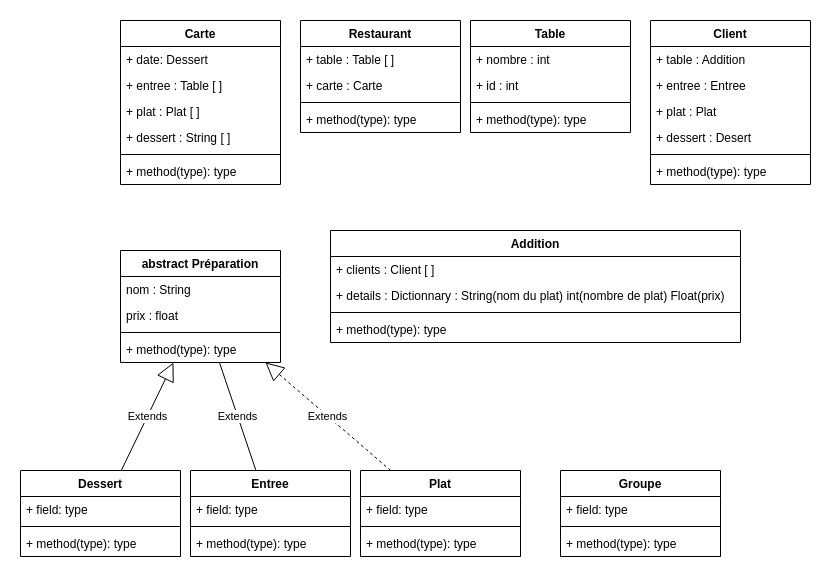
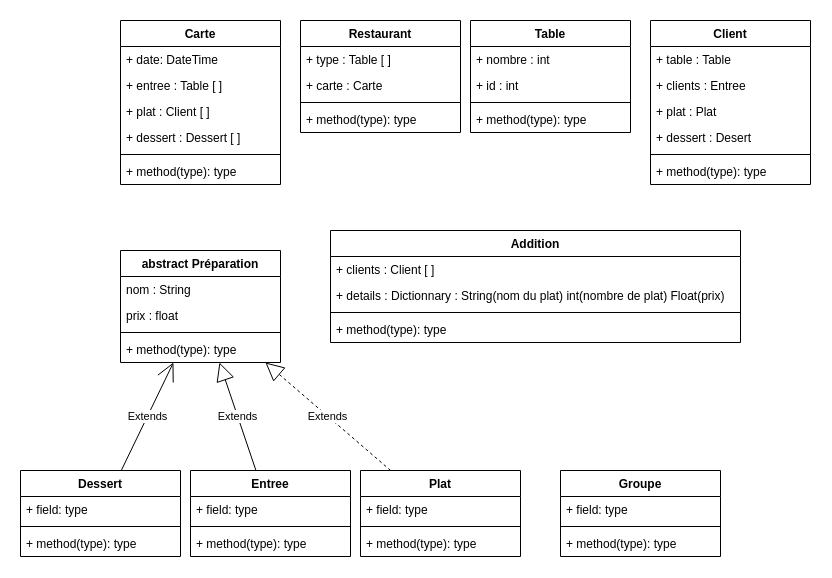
  <mxCell id="0" />
  <mxCell id="1" parent="0" />
  <mxCell id="2" value="Restaurant" style="swimlane;fontStyle=1;align=center;verticalAlign=top;childLayout=stackLayout;horizontal=1;startSize=26;horizontalStack=0;resizeParent=1;resizeParentMax=0;resizeLast=0;collapsible=1;marginBottom=0;" vertex="1" parent="1"><mxGeometry x="300" y="20" width="160" height="112" as="geometry" /></mxCell>
- <mxCell id="3" value="+ table : Table [ ]&#10;" style="text;strokeColor=none;fillColor=none;align=left;verticalAlign=top;spacingLeft=4;spacingRight=4;overflow=hidden;rotatable=0;points=[[0,0.5],[1,0.5]];portConstraint=eastwest;" vertex="1" parent="2"><mxGeometry y="26" width="160" height="26" as="geometry" /></mxCell>
+ <mxCell id="3" value="+ type : Table [ ]&#10;" style="text;strokeColor=none;fillColor=none;align=left;verticalAlign=top;spacingLeft=4;spacingRight=4;overflow=hidden;rotatable=0;points=[[0,0.5],[1,0.5]];portConstraint=eastwest;" vertex="1" parent="2"><mxGeometry y="26" width="160" height="26" as="geometry" /></mxCell>
  <mxCell id="4" value="+ carte : Carte" style="text;strokeColor=none;fillColor=none;align=left;verticalAlign=top;spacingLeft=4;spacingRight=4;overflow=hidden;rotatable=0;points=[[0,0.5],[1,0.5]];portConstraint=eastwest;" vertex="1" parent="2"><mxGeometry y="52" width="160" height="26" as="geometry" /></mxCell>
  <mxCell id="5" value="" style="line;strokeWidth=1;fillColor=none;align=left;verticalAlign=middle;spacingTop=-1;spacingLeft=3;spacingRight=3;rotatable=0;labelPosition=right;points=[];portConstraint=eastwest;" vertex="1" parent="2"><mxGeometry y="78" width="160" height="8" as="geometry" /></mxCell>
  <mxCell id="6" value="+ method(type): type" style="text;strokeColor=none;fillColor=none;align=left;verticalAlign=top;spacingLeft=4;spacingRight=4;overflow=hidden;rotatable=0;points=[[0,0.5],[1,0.5]];portConstraint=eastwest;" vertex="1" parent="2"><mxGeometry y="86" width="160" height="26" as="geometry" /></mxCell>
  <mxCell id="7" value="Table" style="swimlane;fontStyle=1;align=center;verticalAlign=top;childLayout=stackLayout;horizontal=1;startSize=26;horizontalStack=0;resizeParent=1;resizeParentMax=0;resizeLast=0;collapsible=1;marginBottom=0;" vertex="1" parent="1"><mxGeometry x="470" y="20" width="160" height="112" as="geometry" /></mxCell>
  <mxCell id="8" value="+ nombre : int" style="text;strokeColor=none;fillColor=none;align=left;verticalAlign=top;spacingLeft=4;spacingRight=4;overflow=hidden;rotatable=0;points=[[0,0.5],[1,0.5]];portConstraint=eastwest;" vertex="1" parent="7"><mxGeometry y="26" width="160" height="26" as="geometry" /></mxCell>
  <mxCell id="9" value="+ id : int" style="text;strokeColor=none;fillColor=none;align=left;verticalAlign=top;spacingLeft=4;spacingRight=4;overflow=hidden;rotatable=0;points=[[0,0.5],[1,0.5]];portConstraint=eastwest;" vertex="1" parent="7"><mxGeometry y="52" width="160" height="26" as="geometry" /></mxCell>
  <mxCell id="10" value="" style="line;strokeWidth=1;fillColor=none;align=left;verticalAlign=middle;spacingTop=-1;spacingLeft=3;spacingRight=3;rotatable=0;labelPosition=right;points=[];portConstraint=eastwest;" vertex="1" parent="7"><mxGeometry y="78" width="160" height="8" as="geometry" /></mxCell>
  <mxCell id="11" value="+ method(type): type" style="text;strokeColor=none;fillColor=none;align=left;verticalAlign=top;spacingLeft=4;spacingRight=4;overflow=hidden;rotatable=0;points=[[0,0.5],[1,0.5]];portConstraint=eastwest;" vertex="1" parent="7"><mxGeometry y="86" width="160" height="26" as="geometry" /></mxCell>
  <mxCell id="12" value="Carte&#10;" style="swimlane;fontStyle=1;align=center;verticalAlign=top;childLayout=stackLayout;horizontal=1;startSize=26;horizontalStack=0;resizeParent=1;resizeParentMax=0;resizeLast=0;collapsible=1;marginBottom=0;" vertex="1" parent="1"><mxGeometry x="120" y="20" width="160" height="164" as="geometry" /></mxCell>
- <mxCell id="13" value="+ date: Dessert" style="text;strokeColor=none;fillColor=none;align=left;verticalAlign=top;spacingLeft=4;spacingRight=4;overflow=hidden;rotatable=0;points=[[0,0.5],[1,0.5]];portConstraint=eastwest;" vertex="1" parent="12"><mxGeometry y="26" width="160" height="26" as="geometry" /></mxCell>
+ <mxCell id="13" value="+ date: DateTime" style="text;strokeColor=none;fillColor=none;align=left;verticalAlign=top;spacingLeft=4;spacingRight=4;overflow=hidden;rotatable=0;points=[[0,0.5],[1,0.5]];portConstraint=eastwest;" vertex="1" parent="12"><mxGeometry y="26" width="160" height="26" as="geometry" /></mxCell>
  <mxCell id="14" value="+ entree : Table [ ]" style="text;strokeColor=none;fillColor=none;align=left;verticalAlign=top;spacingLeft=4;spacingRight=4;overflow=hidden;rotatable=0;points=[[0,0.5],[1,0.5]];portConstraint=eastwest;" vertex="1" parent="12"><mxGeometry y="52" width="160" height="26" as="geometry" /></mxCell>
- <mxCell id="15" value="+ plat : Plat [ ]" style="text;strokeColor=none;fillColor=none;align=left;verticalAlign=top;spacingLeft=4;spacingRight=4;overflow=hidden;rotatable=0;points=[[0,0.5],[1,0.5]];portConstraint=eastwest;" vertex="1" parent="12"><mxGeometry y="78" width="160" height="26" as="geometry" /></mxCell>
- <mxCell id="16" value="+ dessert : String [ ]" style="text;strokeColor=none;fillColor=none;align=left;verticalAlign=top;spacingLeft=4;spacingRight=4;overflow=hidden;rotatable=0;points=[[0,0.5],[1,0.5]];portConstraint=eastwest;" vertex="1" parent="12"><mxGeometry y="104" width="160" height="26" as="geometry" /></mxCell>
+ <mxCell id="15" value="+ plat : Client [ ]" style="text;strokeColor=none;fillColor=none;align=left;verticalAlign=top;spacingLeft=4;spacingRight=4;overflow=hidden;rotatable=0;points=[[0,0.5],[1,0.5]];portConstraint=eastwest;" vertex="1" parent="12"><mxGeometry y="78" width="160" height="26" as="geometry" /></mxCell>
+ <mxCell id="16" value="+ dessert : Dessert [ ]" style="text;strokeColor=none;fillColor=none;align=left;verticalAlign=top;spacingLeft=4;spacingRight=4;overflow=hidden;rotatable=0;points=[[0,0.5],[1,0.5]];portConstraint=eastwest;" vertex="1" parent="12"><mxGeometry y="104" width="160" height="26" as="geometry" /></mxCell>
  <mxCell id="17" value="" style="line;strokeWidth=1;fillColor=none;align=left;verticalAlign=middle;spacingTop=-1;spacingLeft=3;spacingRight=3;rotatable=0;labelPosition=right;points=[];portConstraint=eastwest;" vertex="1" parent="12"><mxGeometry y="130" width="160" height="8" as="geometry" /></mxCell>
  <mxCell id="18" value="+ method(type): type" style="text;strokeColor=none;fillColor=none;align=left;verticalAlign=top;spacingLeft=4;spacingRight=4;overflow=hidden;rotatable=0;points=[[0,0.5],[1,0.5]];portConstraint=eastwest;" vertex="1" parent="12"><mxGeometry y="138" width="160" height="26" as="geometry" /></mxCell>
  <mxCell id="19" value="abstract Préparation" style="swimlane;fontStyle=1;align=center;verticalAlign=top;childLayout=stackLayout;horizontal=1;startSize=26;horizontalStack=0;resizeParent=1;resizeParentMax=0;resizeLast=0;collapsible=1;marginBottom=0;" vertex="1" parent="1"><mxGeometry x="120" y="250" width="160" height="112" as="geometry" /></mxCell>
  <mxCell id="20" value="nom : String" style="text;strokeColor=none;fillColor=none;align=left;verticalAlign=top;spacingLeft=4;spacingRight=4;overflow=hidden;rotatable=0;points=[[0,0.5],[1,0.5]];portConstraint=eastwest;" vertex="1" parent="19"><mxGeometry y="26" width="160" height="26" as="geometry" /></mxCell>
  <mxCell id="21" value="prix : float" style="text;strokeColor=none;fillColor=none;align=left;verticalAlign=top;spacingLeft=4;spacingRight=4;overflow=hidden;rotatable=0;points=[[0,0.5],[1,0.5]];portConstraint=eastwest;" vertex="1" parent="19"><mxGeometry y="52" width="160" height="26" as="geometry" /></mxCell>
  <mxCell id="22" value="" style="line;strokeWidth=1;fillColor=none;align=left;verticalAlign=middle;spacingTop=-1;spacingLeft=3;spacingRight=3;rotatable=0;labelPosition=right;points=[];portConstraint=eastwest;" vertex="1" parent="19"><mxGeometry y="78" width="160" height="8" as="geometry" /></mxCell>
  <mxCell id="23" value="+ method(type): type" style="text;strokeColor=none;fillColor=none;align=left;verticalAlign=top;spacingLeft=4;spacingRight=4;overflow=hidden;rotatable=0;points=[[0,0.5],[1,0.5]];portConstraint=eastwest;" vertex="1" parent="19"><mxGeometry y="86" width="160" height="26" as="geometry" /></mxCell>
  <mxCell id="24" value="Client" style="swimlane;fontStyle=1;align=center;verticalAlign=top;childLayout=stackLayout;horizontal=1;startSize=26;horizontalStack=0;resizeParent=1;resizeParentMax=0;resizeLast=0;collapsible=1;marginBottom=0;" vertex="1" parent="1"><mxGeometry x="650" y="20" width="160" height="164" as="geometry" /></mxCell>
- <mxCell id="25" value="+ table : Addition" style="text;strokeColor=none;fillColor=none;align=left;verticalAlign=top;spacingLeft=4;spacingRight=4;overflow=hidden;rotatable=0;points=[[0,0.5],[1,0.5]];portConstraint=eastwest;" vertex="1" parent="24"><mxGeometry y="26" width="160" height="26" as="geometry" /></mxCell>
- <mxCell id="26" value="+ entree : Entree" style="text;strokeColor=none;fillColor=none;align=left;verticalAlign=top;spacingLeft=4;spacingRight=4;overflow=hidden;rotatable=0;points=[[0,0.5],[1,0.5]];portConstraint=eastwest;" vertex="1" parent="24"><mxGeometry y="52" width="160" height="26" as="geometry" /></mxCell>
+ <mxCell id="25" value="+ table : Table" style="text;strokeColor=none;fillColor=none;align=left;verticalAlign=top;spacingLeft=4;spacingRight=4;overflow=hidden;rotatable=0;points=[[0,0.5],[1,0.5]];portConstraint=eastwest;" vertex="1" parent="24"><mxGeometry y="26" width="160" height="26" as="geometry" /></mxCell>
+ <mxCell id="26" value="+ clients : Entree" style="text;strokeColor=none;fillColor=none;align=left;verticalAlign=top;spacingLeft=4;spacingRight=4;overflow=hidden;rotatable=0;points=[[0,0.5],[1,0.5]];portConstraint=eastwest;" vertex="1" parent="24"><mxGeometry y="52" width="160" height="26" as="geometry" /></mxCell>
  <mxCell id="27" value="+ plat : Plat" style="text;strokeColor=none;fillColor=none;align=left;verticalAlign=top;spacingLeft=4;spacingRight=4;overflow=hidden;rotatable=0;points=[[0,0.5],[1,0.5]];portConstraint=eastwest;" vertex="1" parent="24"><mxGeometry y="78" width="160" height="26" as="geometry" /></mxCell>
  <mxCell id="28" value="+ dessert : Desert" style="text;strokeColor=none;fillColor=none;align=left;verticalAlign=top;spacingLeft=4;spacingRight=4;overflow=hidden;rotatable=0;points=[[0,0.5],[1,0.5]];portConstraint=eastwest;" vertex="1" parent="24"><mxGeometry y="104" width="160" height="26" as="geometry" /></mxCell>
  <mxCell id="29" value="" style="line;strokeWidth=1;fillColor=none;align=left;verticalAlign=middle;spacingTop=-1;spacingLeft=3;spacingRight=3;rotatable=0;labelPosition=right;points=[];portConstraint=eastwest;" vertex="1" parent="24"><mxGeometry y="130" width="160" height="8" as="geometry" /></mxCell>
  <mxCell id="30" value="+ method(type): type" style="text;strokeColor=none;fillColor=none;align=left;verticalAlign=top;spacingLeft=4;spacingRight=4;overflow=hidden;rotatable=0;points=[[0,0.5],[1,0.5]];portConstraint=eastwest;" vertex="1" parent="24"><mxGeometry y="138" width="160" height="26" as="geometry" /></mxCell>
  <mxCell id="31" value="Groupe" style="swimlane;fontStyle=1;align=center;verticalAlign=top;childLayout=stackLayout;horizontal=1;startSize=26;horizontalStack=0;resizeParent=1;resizeParentMax=0;resizeLast=0;collapsible=1;marginBottom=0;" vertex="1" parent="1"><mxGeometry x="560" y="470" width="160" height="86" as="geometry" /></mxCell>
  <mxCell id="32" value="+ field: type" style="text;strokeColor=none;fillColor=none;align=left;verticalAlign=top;spacingLeft=4;spacingRight=4;overflow=hidden;rotatable=0;points=[[0,0.5],[1,0.5]];portConstraint=eastwest;" vertex="1" parent="31"><mxGeometry y="26" width="160" height="26" as="geometry" /></mxCell>
  <mxCell id="33" value="" style="line;strokeWidth=1;fillColor=none;align=left;verticalAlign=middle;spacingTop=-1;spacingLeft=3;spacingRight=3;rotatable=0;labelPosition=right;points=[];portConstraint=eastwest;" vertex="1" parent="31"><mxGeometry y="52" width="160" height="8" as="geometry" /></mxCell>
  <mxCell id="34" value="+ method(type): type" style="text;strokeColor=none;fillColor=none;align=left;verticalAlign=top;spacingLeft=4;spacingRight=4;overflow=hidden;rotatable=0;points=[[0,0.5],[1,0.5]];portConstraint=eastwest;" vertex="1" parent="31"><mxGeometry y="60" width="160" height="26" as="geometry" /></mxCell>
  <mxCell id="35" value="Addition" style="swimlane;fontStyle=1;align=center;verticalAlign=top;childLayout=stackLayout;horizontal=1;startSize=26;horizontalStack=0;resizeParent=1;resizeParentMax=0;resizeLast=0;collapsible=1;marginBottom=0;" vertex="1" parent="1"><mxGeometry x="330" y="230" width="410" height="112" as="geometry" /></mxCell>
  <mxCell id="36" value="+ clients : Client [ ]" style="text;strokeColor=none;fillColor=none;align=left;verticalAlign=top;spacingLeft=4;spacingRight=4;overflow=hidden;rotatable=0;points=[[0,0.5],[1,0.5]];portConstraint=eastwest;" vertex="1" parent="35"><mxGeometry y="26" width="410" height="26" as="geometry" /></mxCell>
  <mxCell id="37" value="+ details : Dictionnary : String(nom du plat) int(nombre de plat) Float(prix)" style="text;strokeColor=none;fillColor=none;align=left;verticalAlign=top;spacingLeft=4;spacingRight=4;overflow=hidden;rotatable=0;points=[[0,0.5],[1,0.5]];portConstraint=eastwest;" vertex="1" parent="35"><mxGeometry y="52" width="410" height="26" as="geometry" /></mxCell>
  <mxCell id="38" value="" style="line;strokeWidth=1;fillColor=none;align=left;verticalAlign=middle;spacingTop=-1;spacingLeft=3;spacingRight=3;rotatable=0;labelPosition=right;points=[];portConstraint=eastwest;" vertex="1" parent="35"><mxGeometry y="78" width="410" height="8" as="geometry" /></mxCell>
  <mxCell id="39" value="+ method(type): type" style="text;strokeColor=none;fillColor=none;align=left;verticalAlign=top;spacingLeft=4;spacingRight=4;overflow=hidden;rotatable=0;points=[[0,0.5],[1,0.5]];portConstraint=eastwest;" vertex="1" parent="35"><mxGeometry y="86" width="410" height="26" as="geometry" /></mxCell>
  <mxCell id="40" value="Plat" style="swimlane;fontStyle=1;align=center;verticalAlign=top;childLayout=stackLayout;horizontal=1;startSize=26;horizontalStack=0;resizeParent=1;resizeParentMax=0;resizeLast=0;collapsible=1;marginBottom=0;" vertex="1" parent="1"><mxGeometry x="360" y="470" width="160" height="86" as="geometry" /></mxCell>
  <mxCell id="41" value="+ field: type" style="text;strokeColor=none;fillColor=none;align=left;verticalAlign=top;spacingLeft=4;spacingRight=4;overflow=hidden;rotatable=0;points=[[0,0.5],[1,0.5]];portConstraint=eastwest;" vertex="1" parent="40"><mxGeometry y="26" width="160" height="26" as="geometry" /></mxCell>
  <mxCell id="42" value="" style="line;strokeWidth=1;fillColor=none;align=left;verticalAlign=middle;spacingTop=-1;spacingLeft=3;spacingRight=3;rotatable=0;labelPosition=right;points=[];portConstraint=eastwest;" vertex="1" parent="40"><mxGeometry y="52" width="160" height="8" as="geometry" /></mxCell>
  <mxCell id="43" value="+ method(type): type" style="text;strokeColor=none;fillColor=none;align=left;verticalAlign=top;spacingLeft=4;spacingRight=4;overflow=hidden;rotatable=0;points=[[0,0.5],[1,0.5]];portConstraint=eastwest;" vertex="1" parent="40"><mxGeometry y="60" width="160" height="26" as="geometry" /></mxCell>
  <mxCell id="44" value="Entree" style="swimlane;fontStyle=1;align=center;verticalAlign=top;childLayout=stackLayout;horizontal=1;startSize=26;horizontalStack=0;resizeParent=1;resizeParentMax=0;resizeLast=0;collapsible=1;marginBottom=0;" vertex="1" parent="1"><mxGeometry x="190" y="470" width="160" height="86" as="geometry" /></mxCell>
  <mxCell id="45" value="+ field: type" style="text;strokeColor=none;fillColor=none;align=left;verticalAlign=top;spacingLeft=4;spacingRight=4;overflow=hidden;rotatable=0;points=[[0,0.5],[1,0.5]];portConstraint=eastwest;" vertex="1" parent="44"><mxGeometry y="26" width="160" height="26" as="geometry" /></mxCell>
  <mxCell id="46" value="" style="line;strokeWidth=1;fillColor=none;align=left;verticalAlign=middle;spacingTop=-1;spacingLeft=3;spacingRight=3;rotatable=0;labelPosition=right;points=[];portConstraint=eastwest;" vertex="1" parent="44"><mxGeometry y="52" width="160" height="8" as="geometry" /></mxCell>
  <mxCell id="47" value="+ method(type): type" style="text;strokeColor=none;fillColor=none;align=left;verticalAlign=top;spacingLeft=4;spacingRight=4;overflow=hidden;rotatable=0;points=[[0,0.5],[1,0.5]];portConstraint=eastwest;" vertex="1" parent="44"><mxGeometry y="60" width="160" height="26" as="geometry" /></mxCell>
  <mxCell id="48" value="Dessert" style="swimlane;fontStyle=1;align=center;verticalAlign=top;childLayout=stackLayout;horizontal=1;startSize=26;horizontalStack=0;resizeParent=1;resizeParentMax=0;resizeLast=0;collapsible=1;marginBottom=0;" vertex="1" parent="1"><mxGeometry x="20" y="470" width="160" height="86" as="geometry" /></mxCell>
  <mxCell id="49" value="+ field: type" style="text;strokeColor=none;fillColor=none;align=left;verticalAlign=top;spacingLeft=4;spacingRight=4;overflow=hidden;rotatable=0;points=[[0,0.5],[1,0.5]];portConstraint=eastwest;" vertex="1" parent="48"><mxGeometry y="26" width="160" height="26" as="geometry" /></mxCell>
  <mxCell id="50" value="" style="line;strokeWidth=1;fillColor=none;align=left;verticalAlign=middle;spacingTop=-1;spacingLeft=3;spacingRight=3;rotatable=0;labelPosition=right;points=[];portConstraint=eastwest;" vertex="1" parent="48"><mxGeometry y="52" width="160" height="8" as="geometry" /></mxCell>
  <mxCell id="51" value="+ method(type): type" style="text;strokeColor=none;fillColor=none;align=left;verticalAlign=top;spacingLeft=4;spacingRight=4;overflow=hidden;rotatable=0;points=[[0,0.5],[1,0.5]];portConstraint=eastwest;" vertex="1" parent="48"><mxGeometry y="60" width="160" height="26" as="geometry" /></mxCell>
- <mxCell id="52" value="Extends" style="endArrow=block;endSize=16;endFill=0;html=1;rounded=0;" edge="1" parent="1" source="48" target="19"><mxGeometry width="160" relative="1" as="geometry"><mxPoint x="340" y="340" as="sourcePoint" /><mxPoint x="500" y="340" as="targetPoint" /></mxGeometry></mxCell>
- <mxCell id="53" value="Extends" style="endArrow=none;endSize=16;endFill=0;html=1;rounded=0;" edge="1" parent="1" source="44" target="19"><mxGeometry width="160" relative="1" as="geometry"><mxPoint x="130.773" y="480" as="sourcePoint" /><mxPoint x="182.947" y="372" as="targetPoint" /></mxGeometry></mxCell>
+ <mxCell id="52" value="Extends" style="endArrow=open;endSize=16;endFill=0;html=1;rounded=0;" edge="1" parent="1" source="48" target="19"><mxGeometry width="160" relative="1" as="geometry"><mxPoint x="340" y="340" as="sourcePoint" /><mxPoint x="500" y="340" as="targetPoint" /></mxGeometry></mxCell>
+ <mxCell id="53" value="Extends" style="endArrow=block;endSize=16;endFill=0;html=1;rounded=0;" edge="1" parent="1" source="44" target="19"><mxGeometry width="160" relative="1" as="geometry"><mxPoint x="130.773" y="480" as="sourcePoint" /><mxPoint x="182.947" y="372" as="targetPoint" /></mxGeometry></mxCell>
  <mxCell id="54" value="Extends" style="endArrow=block;endSize=16;endFill=0;html=1;rounded=0;dashed=1;" edge="1" parent="1" source="40" target="19"><mxGeometry width="160" relative="1" as="geometry"><mxPoint x="140.773" y="490" as="sourcePoint" /><mxPoint x="192.947" y="382" as="targetPoint" /></mxGeometry></mxCell>
